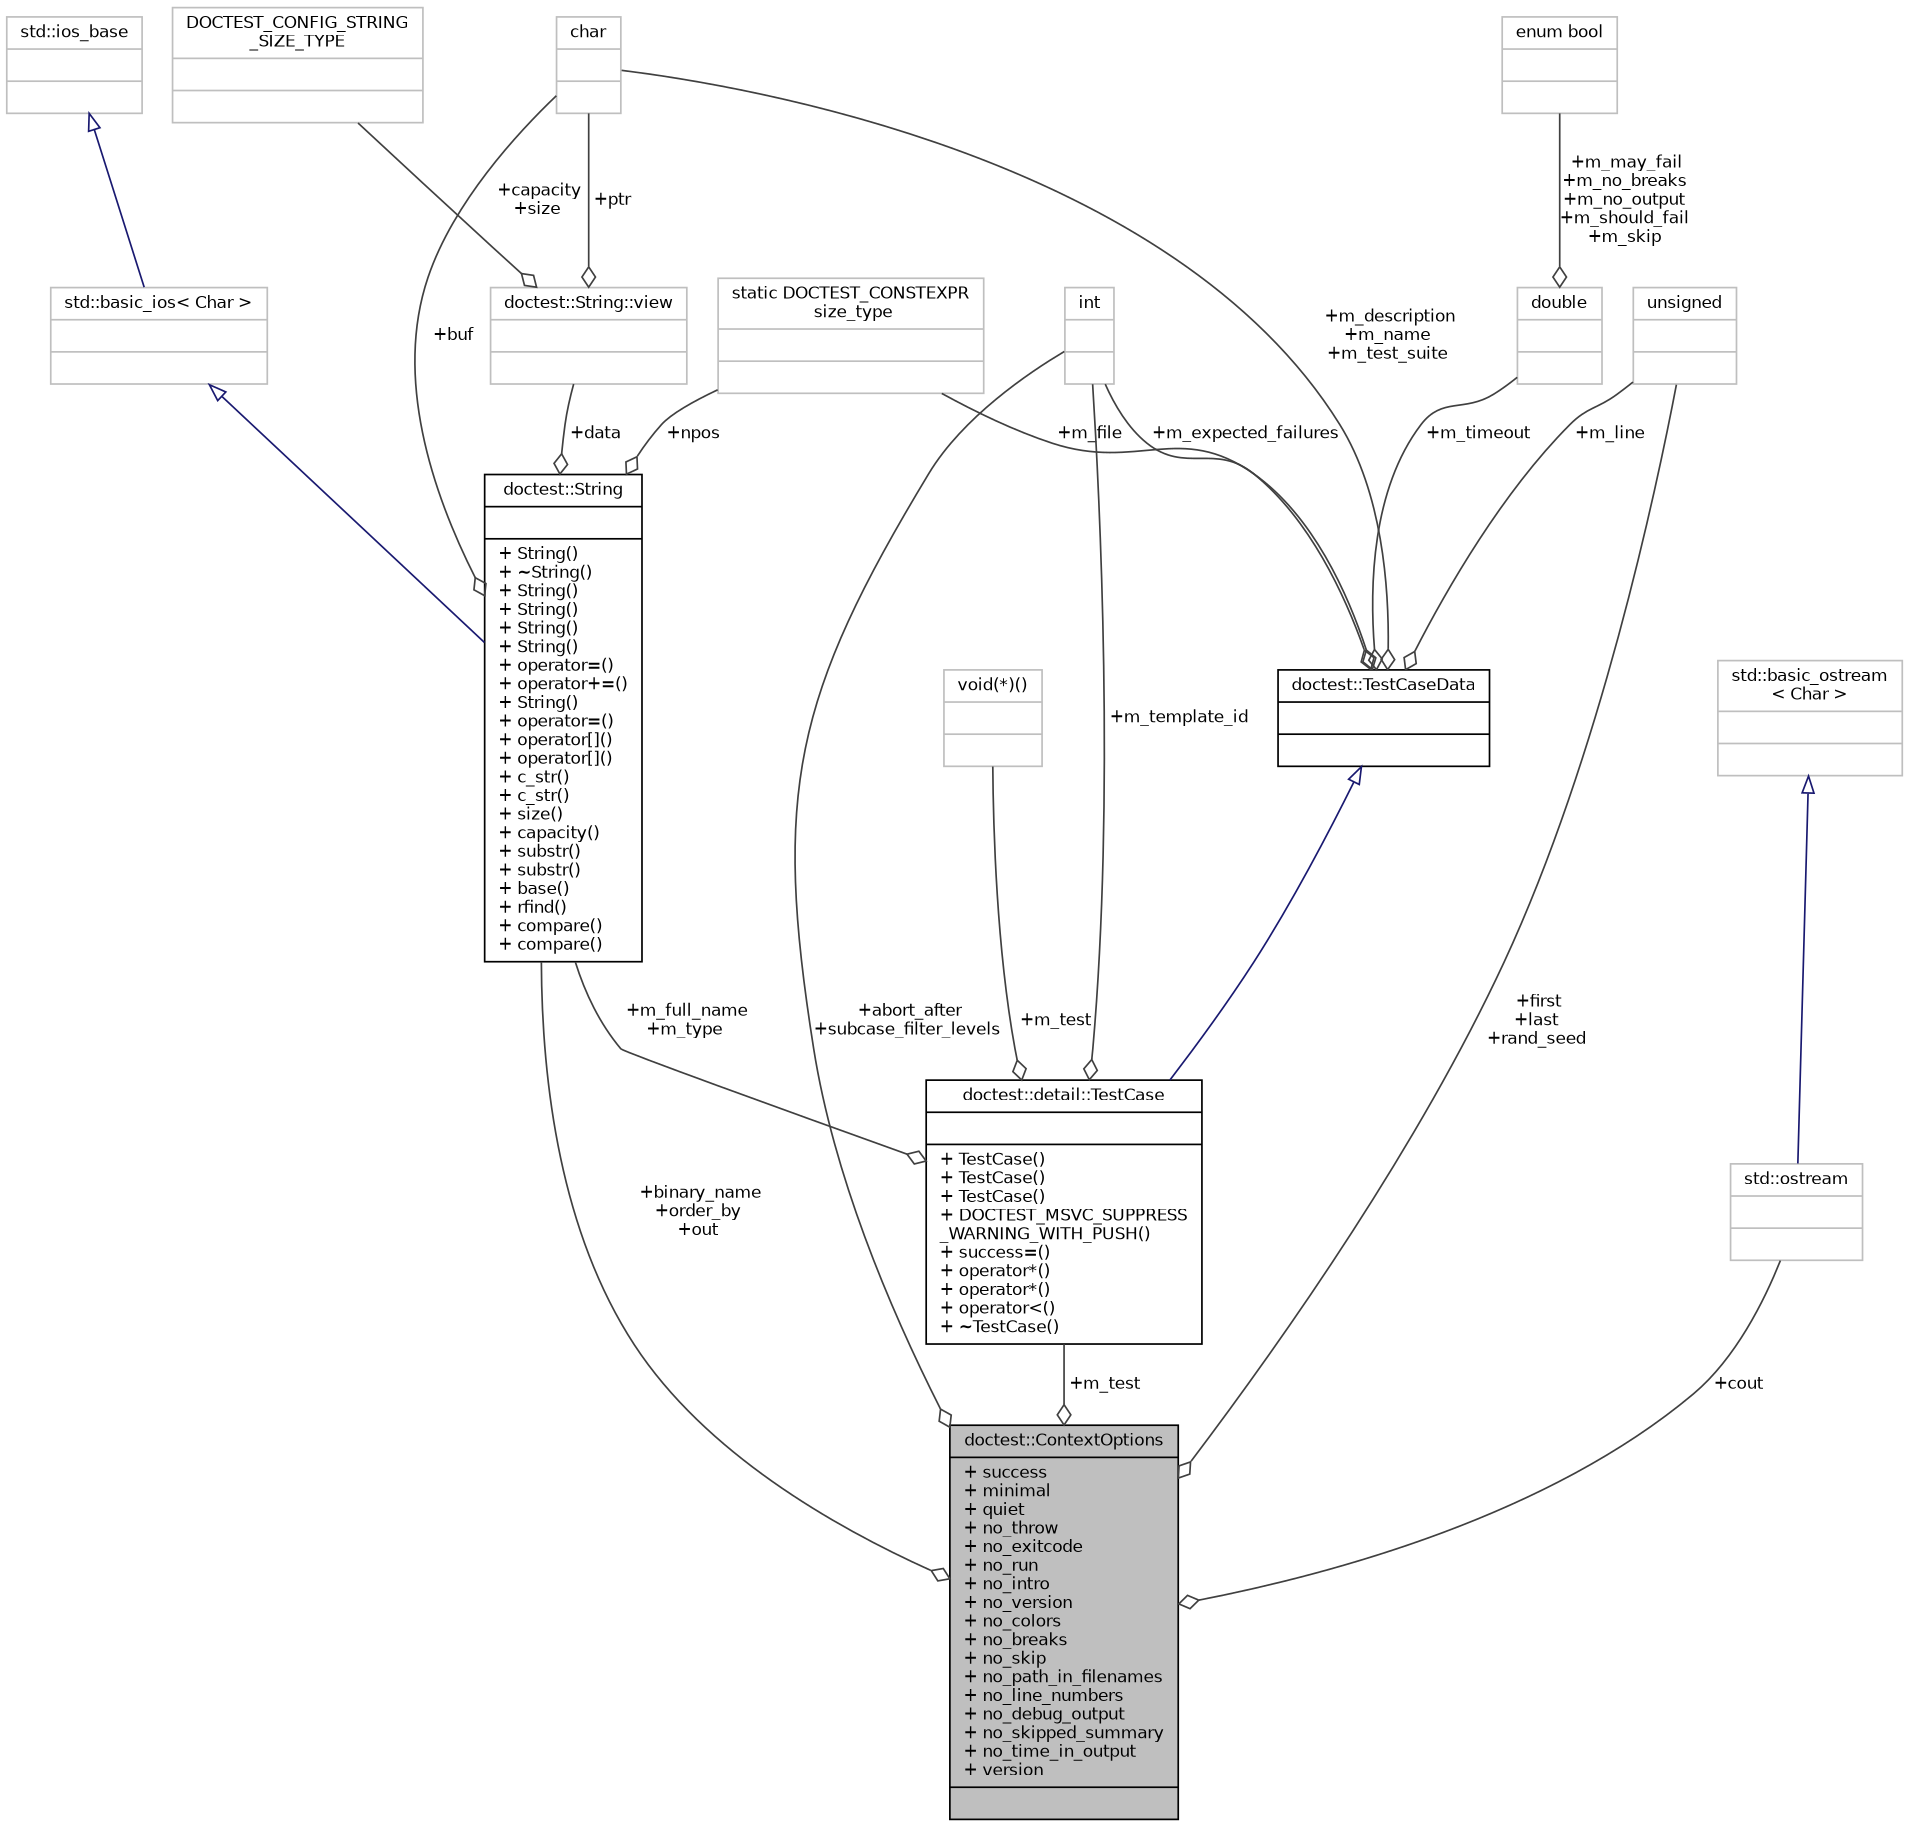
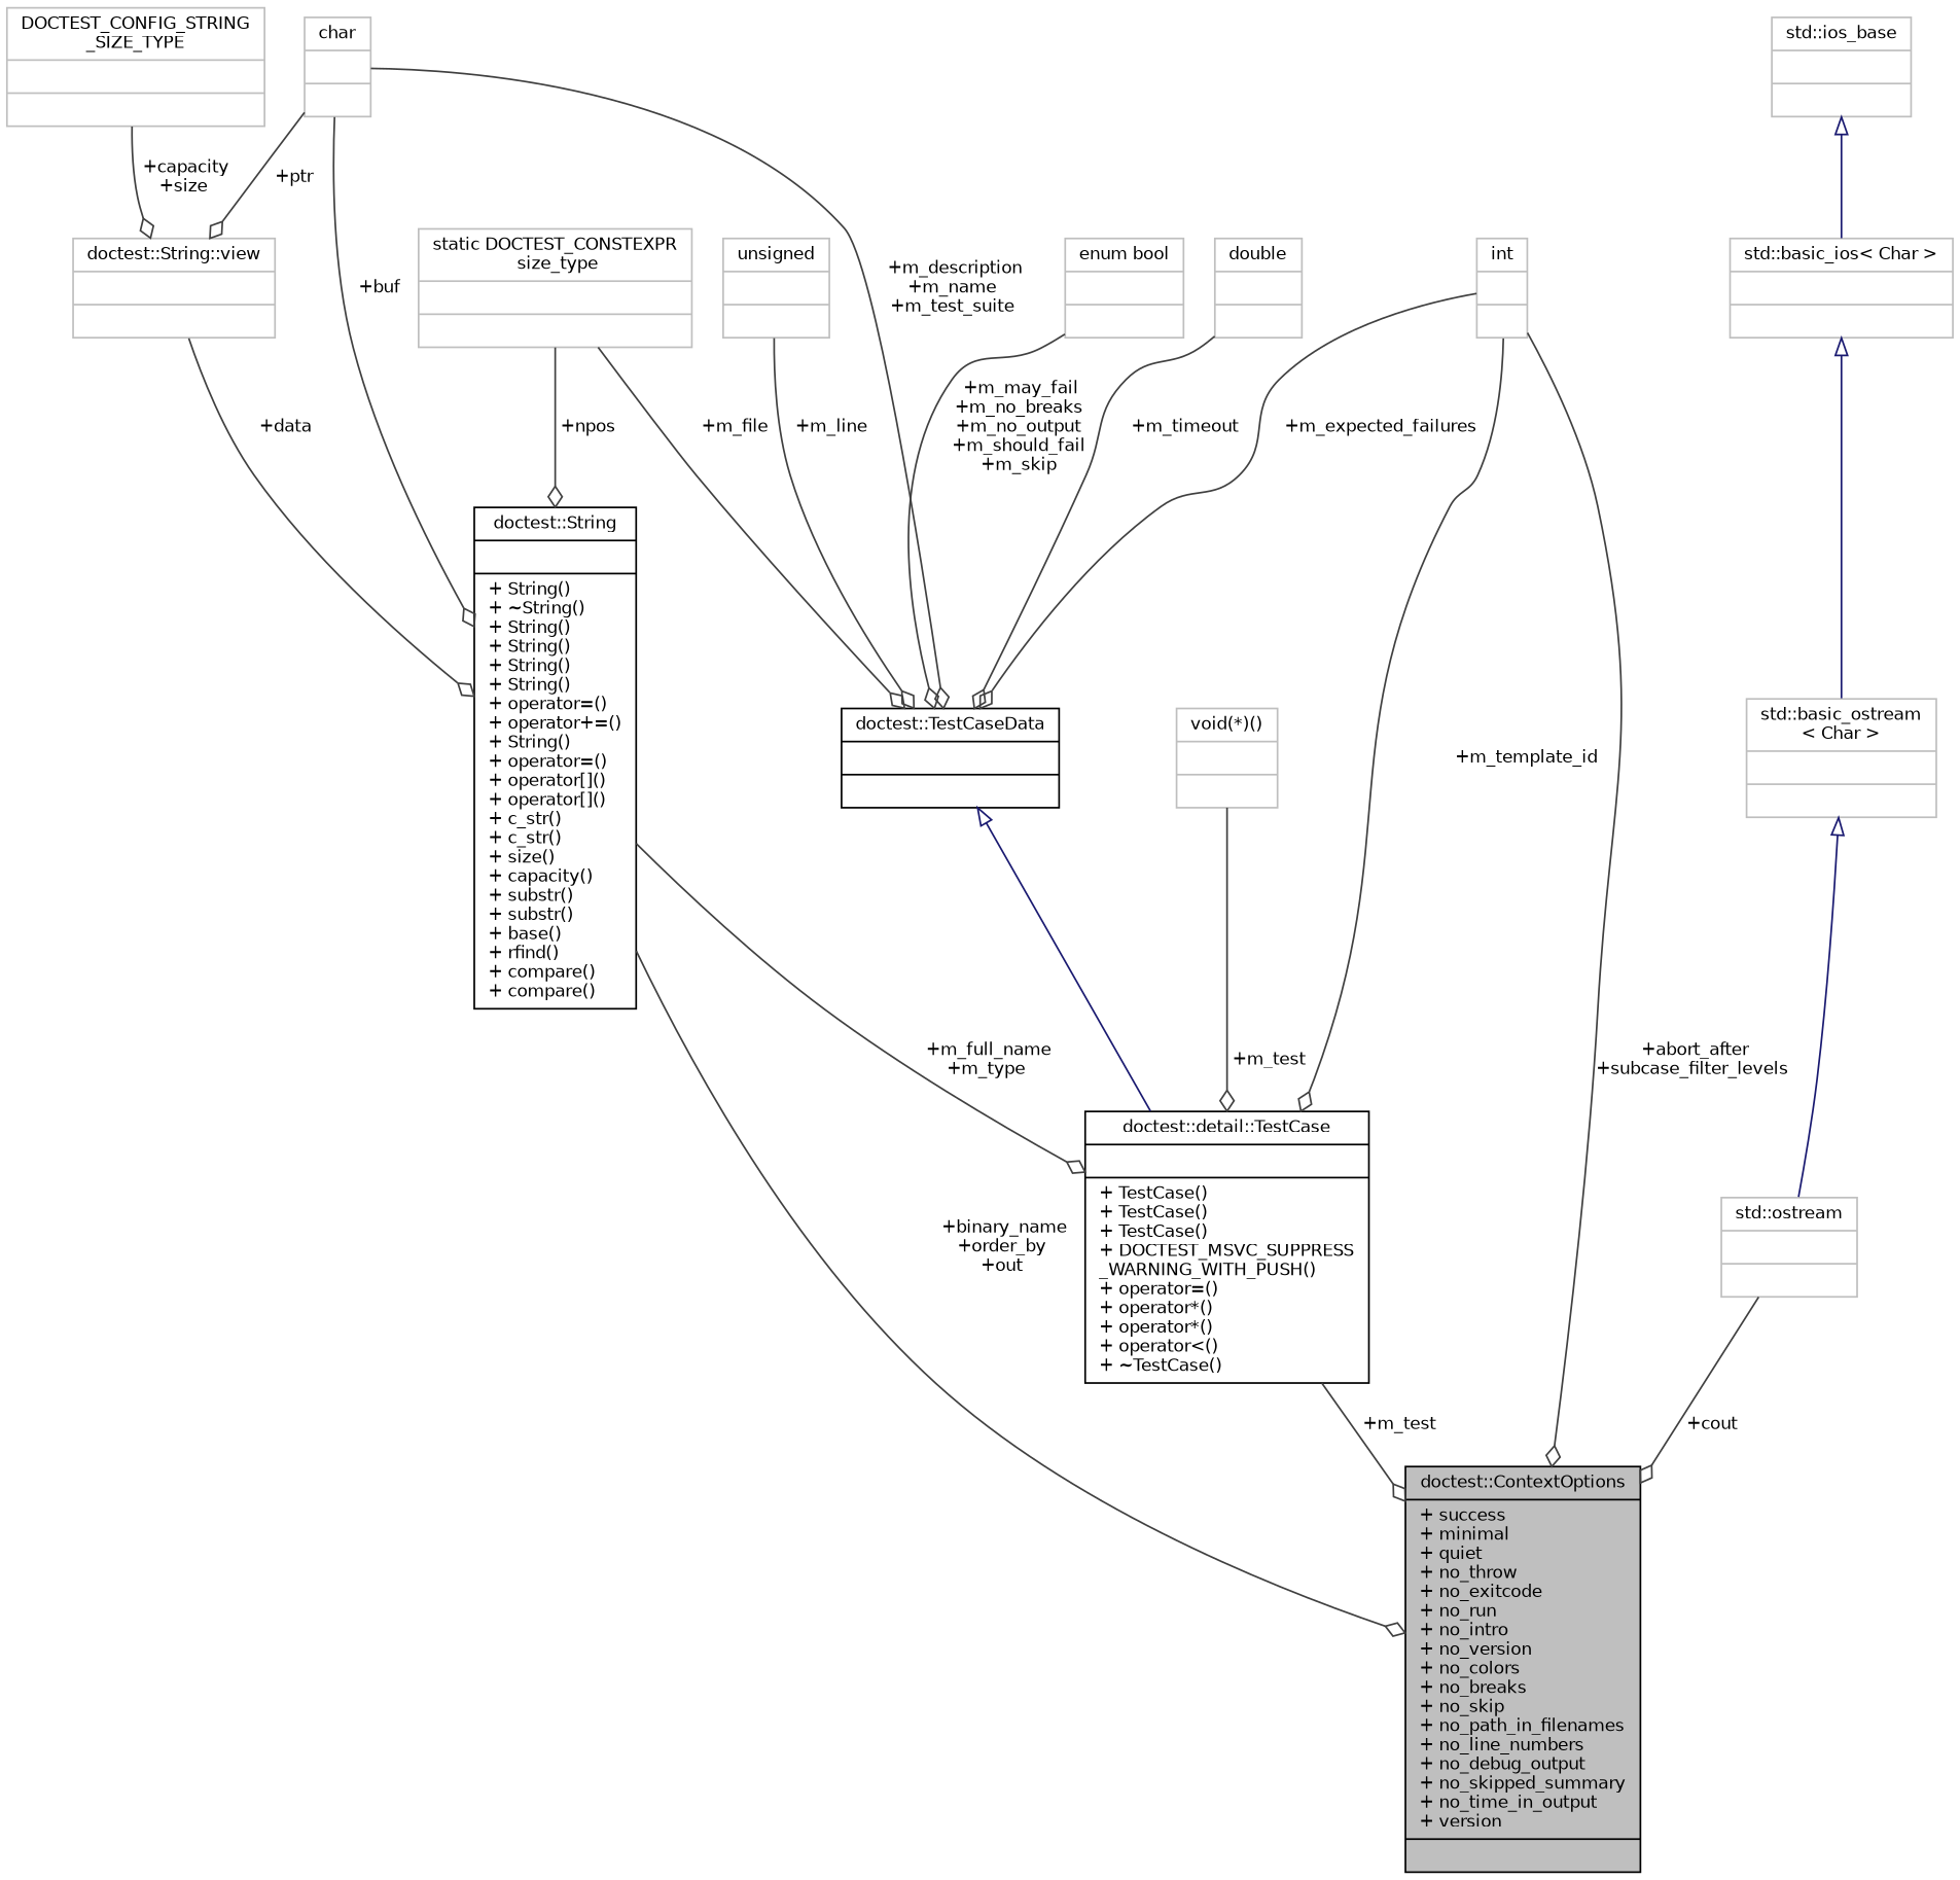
  digraph {
    node [color=grey75 fillcolor=white fontname=Helvetica fontsize=10 shape=record style=filled]
    edge [arrowhead=odiamond color=grey25 fontname=Helvetica fontsize=10 labelfontname=Helvetica labelfontsize=10 style=solid]
    n1 [color=black fillcolor=grey75 fontcolor=black height=0.2 label="{doctest::ContextOptions\n|+ success\l+ minimal\l+ quiet\l+ no_throw\l+ no_exitcode\l+ no_run\l+ no_intro\l+ no_version\l+ no_colors\l+ no_breaks\l+ no_skip\l+ no_path_in_filenames\l+ no_line_numbers\l+ no_debug_output\l+ no_skipped_summary\l+ no_time_in_output\l+ version\l|}" width=0.4]
    n2 [color=black height=0.2 label="{doctest::String\n||+ String()\l+ ~String()\l+ String()\l+ String()\l+ String()\l+ String()\l+ operator=()\l+ operator+=()\l+ String()\l+ operator=()\l+ operator[]()\l+ operator[]()\l+ c_str()\l+ c_str()\l+ size()\l+ capacity()\l+ substr()\l+ substr()\l+ base()\l+ rfind()\l+ compare()\l+ compare()\l}" width=0.4]
-   n3 [color=black height=0.2 label="{doctest::detail::TestCase\n||+ TestCase()\l+ TestCase()\l+ TestCase()\l+ DOCTEST_MSVC_SUPPRESS\l_WARNING_WITH_PUSH()\l+ success=()\l+ operator*()\l+ operator*()\l+ operator\<()\l+ ~TestCase()\l}" width=0.4]
+   n3 [color=black height=0.2 label="{doctest::detail::TestCase\n||+ TestCase()\l+ TestCase()\l+ TestCase()\l+ DOCTEST_MSVC_SUPPRESS\l_WARNING_WITH_PUSH()\l+ operator=()\l+ operator*()\l+ operator*()\l+ operator\<()\l+ ~TestCase()\l}" width=0.4]
    n4 [color=black height=0.2 label="{doctest::TestCaseData\n||}" width=0.4]
    n5 [height=0.2 label="{static DOCTEST_CONSTEXPR\l size_type\n||}" width=0.4]
    n6 [height=0.2 label="{doctest::String::view\n||}" width=0.4]
    n7 [height=0.2 label="{char\n||}" width=0.4]
    n8 [height=0.2 label="{DOCTEST_CONFIG_STRING\l_SIZE_TYPE\n||}" width=0.4]
    n9 [height=0.2 label="{enum bool\n||}" width=0.4]
    n10 [height=0.2 label="{int\n||}" width=0.4]
    n11 [height=0.2 label="{double\n||}" width=0.4]
    n12 [height=0.2 label="{unsigned\n||}" width=0.4]
    n13 [height=0.2 label="{void(*)()\n||}" width=0.4]
    n14 [height=0.2 label="{std::ostream\n||}" width=0.4]
    n15 [height=0.2 label="{std::basic_ostream\l\< Char \>\n||}" width=0.4]
    n16 [height=0.2 label="{std::basic_ios\< Char \>\n||}" width=0.4]
    n17 [height=0.2 label="{std::ios_base\n||}" width=0.4]
    n2 -> n1 [label=" +binary_name\n+order_by\n+out"]
    n2 -> n3 [label=" +m_full_name\n+m_type"]
    n3 -> n1 [label=" +m_test"]
    n4 -> n3 [arrowtail=onormal color=midnightblue dir=back arrowhead=""]
    n5 -> n2 [label=" +npos"]
    n5 -> n4 [label=" +m_file"]
    n6 -> n2 [label=" +data"]
    n7 -> n2 [label=" +buf"]
    n7 -> n4 [label=" +m_description\n+m_name\n+m_test_suite"]
    n7 -> n6 [label=" +ptr"]
    n8 -> n6 [label=" +capacity\n+size"]
-   n9 -> n11 [label=" +m_may_fail\n+m_no_breaks\n+m_no_output\n+m_should_fail\n+m_skip"]
+   n9 -> n4 [label=" +m_may_fail\n+m_no_breaks\n+m_no_output\n+m_should_fail\n+m_skip"]
    n10 -> n1 [label=" +abort_after\n+subcase_filter_levels"]
    n10 -> n3 [label=" +m_template_id"]
    n10 -> n4 [label=" +m_expected_failures"]
    n11 -> n4 [label=" +m_timeout"]
-   n12 -> n1 [label=" +first\n+last\n+rand_seed"]
    n12 -> n4 [label=" +m_line"]
    n13 -> n3 [label=" +m_test"]
    n14 -> n1 [label=" +cout"]
    n15 -> n14 [arrowtail=onormal color=midnightblue dir=back arrowhead=""]
-   n16 -> n2 [arrowtail=onormal color=midnightblue dir=back arrowhead=""]
+   n16 -> n15 [arrowtail=onormal color=midnightblue dir=back arrowhead=""]
    n17 -> n16 [arrowtail=onormal color=midnightblue dir=back arrowhead=""]
  }
